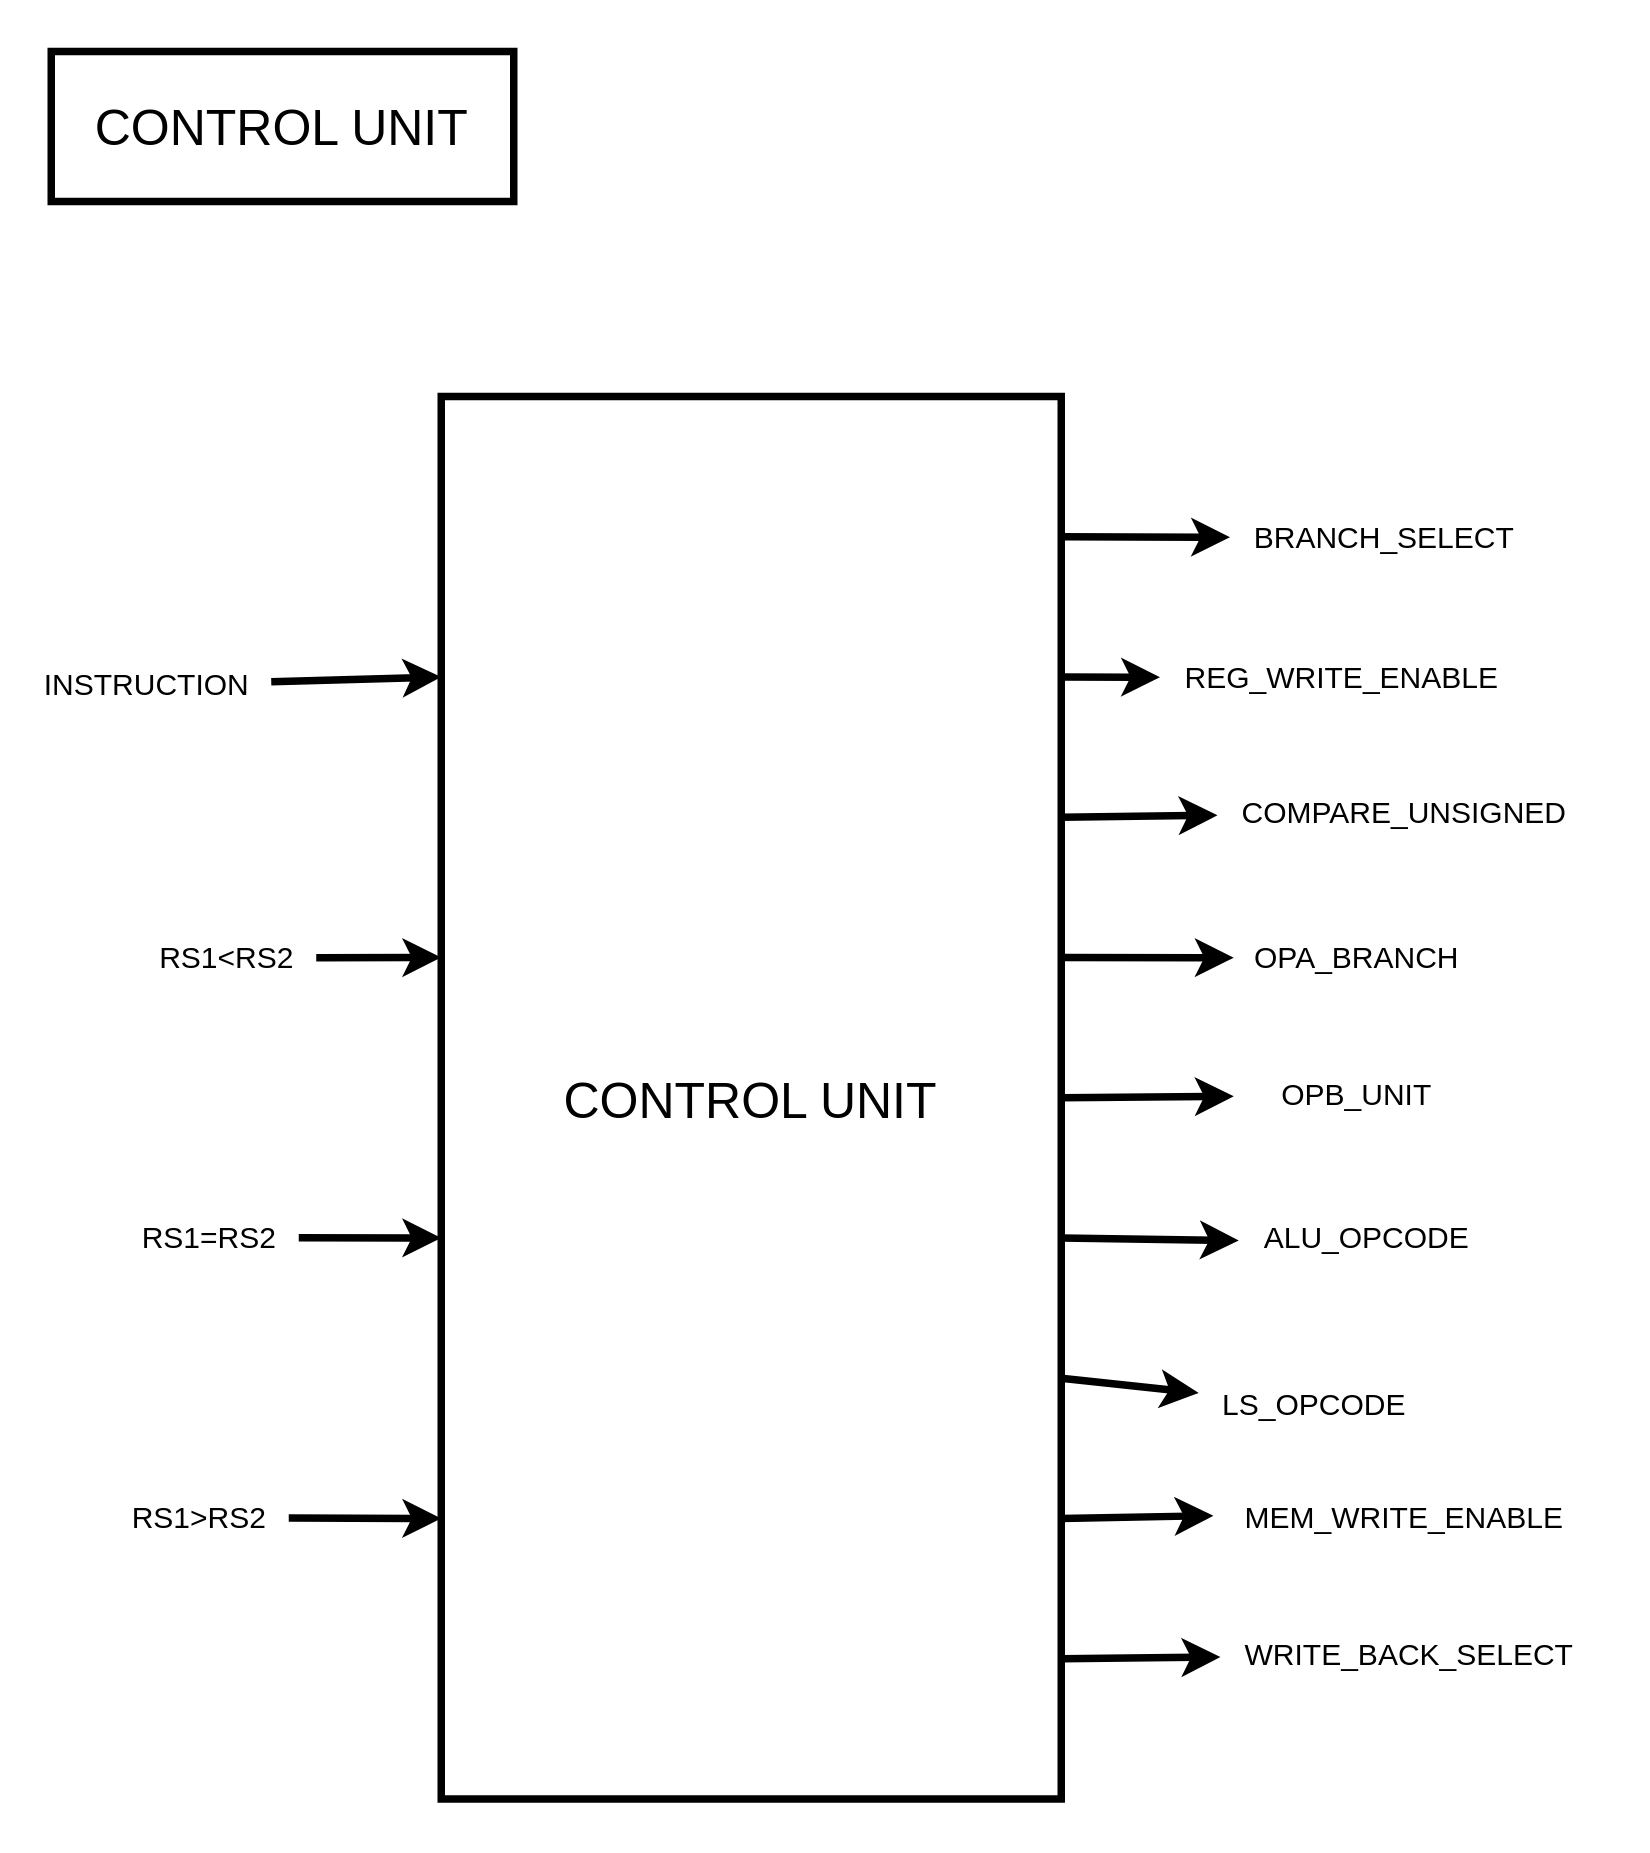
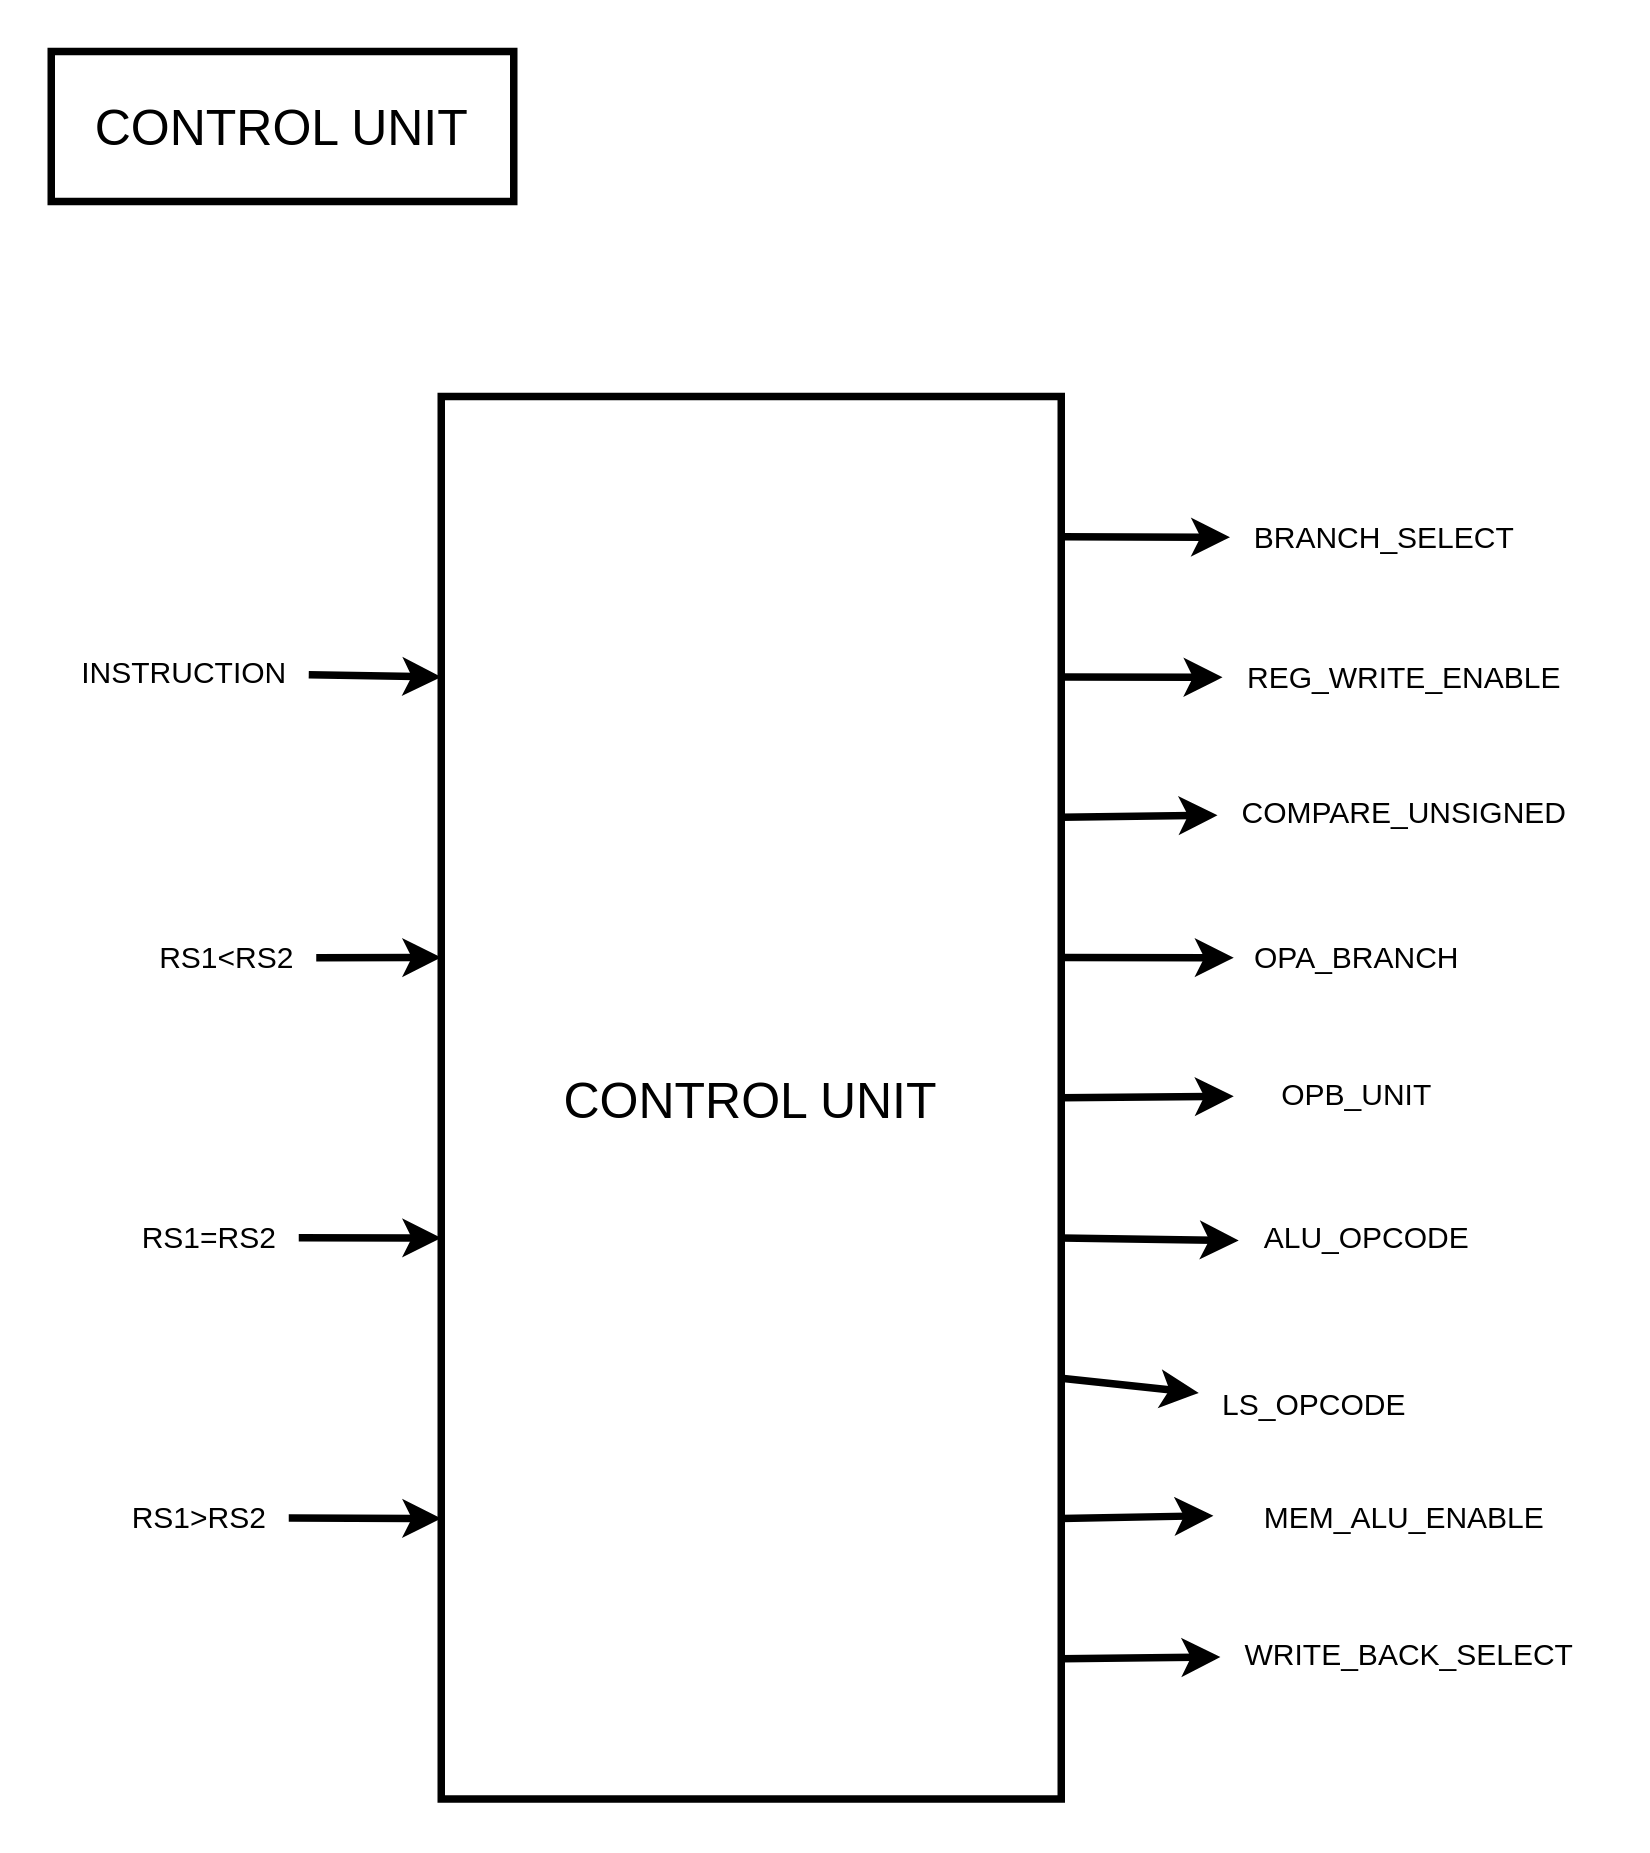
  <mxCell id="0" />
  <mxCell id="1" parent="0" />
  <mxCell id="2" style="edgeStyle=none;html=1;exitX=1;exitY=0.1;exitDx=0;exitDy=0;exitPerimeter=0;strokeWidth=3;" edge="1" parent="1" source="12" target="13"><mxGeometry relative="1" as="geometry" /></mxCell>
  <mxCell id="3" style="edgeStyle=none;html=1;exitX=1;exitY=0.2;exitDx=0;exitDy=0;exitPerimeter=0;strokeWidth=3;" edge="1" parent="1" source="12" target="14"><mxGeometry relative="1" as="geometry" /></mxCell>
  <mxCell id="4" style="edgeStyle=none;html=1;exitX=1;exitY=0.3;exitDx=0;exitDy=0;exitPerimeter=0;strokeWidth=3;" edge="1" parent="1" source="12" target="15"><mxGeometry relative="1" as="geometry" /></mxCell>
  <mxCell id="5" style="edgeStyle=none;html=1;exitX=1;exitY=0.4;exitDx=0;exitDy=0;exitPerimeter=0;strokeWidth=3;" edge="1" parent="1" source="12" target="16"><mxGeometry relative="1" as="geometry" /></mxCell>
  <mxCell id="6" style="edgeStyle=none;html=1;exitX=1;exitY=0.5;exitDx=0;exitDy=0;exitPerimeter=0;strokeWidth=3;" edge="1" parent="1" source="12" target="17"><mxGeometry relative="1" as="geometry" /></mxCell>
  <mxCell id="7" style="edgeStyle=none;html=1;exitX=1;exitY=0.6;exitDx=0;exitDy=0;exitPerimeter=0;entryX=-0.005;entryY=0.541;entryDx=0;entryDy=0;entryPerimeter=0;strokeWidth=3;" edge="1" parent="1" source="12" target="18"><mxGeometry relative="1" as="geometry" /></mxCell>
  <mxCell id="8" style="edgeStyle=none;html=1;exitX=1;exitY=0.7;exitDx=0;exitDy=0;exitPerimeter=0;strokeWidth=3;" edge="1" parent="1" source="12" target="19"><mxGeometry relative="1" as="geometry" /></mxCell>
  <mxCell id="9" style="edgeStyle=none;html=1;exitX=1;exitY=0.8;exitDx=0;exitDy=0;exitPerimeter=0;entryX=-0.018;entryY=0.469;entryDx=0;entryDy=0;entryPerimeter=0;strokeWidth=3;" edge="1" parent="1" source="12" target="20"><mxGeometry relative="1" as="geometry" /></mxCell>
  <mxCell id="10" style="edgeStyle=none;html=1;exitX=1;exitY=0.9;exitDx=0;exitDy=0;exitPerimeter=0;entryX=0.001;entryY=0.527;entryDx=0;entryDy=0;entryPerimeter=0;strokeWidth=3;" edge="1" parent="1" source="12" target="21"><mxGeometry relative="1" as="geometry" /></mxCell>
  <mxCell id="11" style="edgeStyle=none;html=1;strokeWidth=3;entryX=0;entryY=0.8;entryDx=0;entryDy=0;entryPerimeter=0;" edge="1" parent="1" source="26" target="12"><mxGeometry relative="1" as="geometry" /></mxCell>
  <mxCell id="12" value="CONTROL UNIT" style="whiteSpace=wrap;html=1;points=[[0,0,0,0,0],[0,0.2,0,0,0],[0,0.4,0,0,0],[0,0.6,0,0,0],[0,0.8,0,0,0],[0,1,0,0,0],[0.25,0,0,0,0],[0.25,1,0,0,0],[0.5,0,0,0,0],[0.5,1,0,0,0],[0.75,0,0,0,0],[0.75,1,0,0,0],[1,0,0,0,0],[1,0.1,0,0,0],[1,0.2,0,0,0],[1,0.3,0,0,0],[1,0.4,0,0,0],[1,0.5,0,0,0],[1,0.6,0,0,0],[1,0.7,0,0,0],[1,0.8,0,0,0],[1,0.9,0,0,0],[1,1,0,0,0]];strokeWidth=3;fontSize=20;" vertex="1" parent="1"><mxGeometry x="176" y="158" width="248" height="561" as="geometry" /></mxCell>
  <mxCell id="13" value="BRANCH_SELECT" style="text;html=1;align=center;verticalAlign=middle;resizable=0;points=[];autosize=1;strokeColor=none;fillColor=none;fontSize=12;strokeWidth=3;" vertex="1" parent="1"><mxGeometry x="491.5" y="201" width="123" height="27" as="geometry" /></mxCell>
- <mxCell id="14" value="REG_WRITE_ENABLE" style="text;html=1;align=center;verticalAlign=middle;resizable=0;points=[];autosize=1;strokeColor=none;fillColor=none;fontSize=12;strokeWidth=3;" vertex="1" parent="1"><mxGeometry x="463.5" y="257" width="144" height="27" as="geometry" /></mxCell>
+ <mxCell id="14" value="REG_WRITE_ENABLE" style="text;html=1;align=center;verticalAlign=middle;resizable=0;points=[];autosize=1;strokeColor=none;fillColor=none;fontSize=12;strokeWidth=3;" vertex="1" parent="1"><mxGeometry x="488.5" y="257" width="144" height="27" as="geometry" /></mxCell>
  <mxCell id="15" value="COMPARE_UNSIGNED" style="text;html=1;align=center;verticalAlign=middle;resizable=0;points=[];autosize=1;strokeColor=none;fillColor=none;fontSize=12;strokeWidth=3;" vertex="1" parent="1"><mxGeometry x="486.5" y="311" width="149" height="27" as="geometry" /></mxCell>
  <mxCell id="16" value="OPA_BRANCH" style="text;html=1;align=center;verticalAlign=middle;resizable=0;points=[];autosize=1;strokeColor=none;fillColor=none;fontSize=12;strokeWidth=3;" vertex="1" parent="1"><mxGeometry x="493" y="369" width="97" height="27" as="geometry" /></mxCell>
  <mxCell id="17" value="OPB_UNIT" style="text;html=1;align=center;verticalAlign=middle;resizable=0;points=[];autosize=1;strokeColor=none;fillColor=none;fontSize=12;strokeWidth=3;" vertex="1" parent="1"><mxGeometry x="493" y="424" width="98" height="27" as="geometry" /></mxCell>
  <mxCell id="18" value="ALU_OPCODE" style="text;html=1;align=center;verticalAlign=middle;resizable=0;points=[];autosize=1;strokeColor=none;fillColor=none;fontSize=12;strokeWidth=3;" vertex="1" parent="1"><mxGeometry x="495.5" y="481" width="101" height="27" as="geometry" /></mxCell>
  <mxCell id="19" value="LS_OPCODE" style="text;html=1;align=center;verticalAlign=middle;resizable=0;points=[];autosize=1;strokeColor=none;fillColor=none;fontSize=12;strokeWidth=3;" vertex="1" parent="1"><mxGeometry x="479" y="548" width="92" height="27" as="geometry" /></mxCell>
- <mxCell id="20" value="MEM_WRITE_ENABLE" style="text;html=1;align=center;verticalAlign=middle;resizable=0;points=[];autosize=1;strokeColor=none;fillColor=none;fontSize=12;strokeWidth=3;" vertex="1" parent="1"><mxGeometry x="487.5" y="593" width="146" height="27" as="geometry" /></mxCell>
+ <mxCell id="20" value="MEM_ALU_ENABLE" style="text;html=1;align=center;verticalAlign=middle;resizable=0;points=[];autosize=1;strokeColor=none;fillColor=none;fontSize=12;strokeWidth=3;" vertex="1" parent="1"><mxGeometry x="487.5" y="593" width="146" height="27" as="geometry" /></mxCell>
  <mxCell id="21" value="WRITE_BACK_SELECT" style="text;html=1;align=center;verticalAlign=middle;resizable=0;points=[];autosize=1;strokeColor=none;fillColor=none;fontSize=12;strokeWidth=3;" vertex="1" parent="1"><mxGeometry x="487.5" y="648" width="150" height="27" as="geometry" /></mxCell>
  <mxCell id="22" style="edgeStyle=none;html=1;entryX=0;entryY=0.4;entryDx=0;entryDy=0;entryPerimeter=0;strokeWidth=3;" edge="1" parent="1" source="23" target="12"><mxGeometry relative="1" as="geometry" /></mxCell>
  <mxCell id="23" value="RS1&amp;lt;RS2" style="text;html=1;align=center;verticalAlign=middle;resizable=0;points=[];autosize=1;strokeColor=none;fillColor=none;fontSize=12;strokeWidth=3;" vertex="1" parent="1"><mxGeometry x="53" y="369" width="73" height="27" as="geometry" /></mxCell>
  <mxCell id="24" style="edgeStyle=none;html=1;entryX=0;entryY=0.6;entryDx=0;entryDy=0;entryPerimeter=0;strokeWidth=3;" edge="1" parent="1" source="25" target="12"><mxGeometry relative="1" as="geometry" /></mxCell>
  <mxCell id="25" value="RS1=RS2" style="text;html=1;align=center;verticalAlign=middle;resizable=0;points=[];autosize=1;strokeColor=none;fillColor=none;fontSize=12;strokeWidth=3;" vertex="1" parent="1"><mxGeometry x="46" y="481" width="73" height="27" as="geometry" /></mxCell>
  <mxCell id="26" value="RS1&amp;gt;RS2" style="text;html=1;align=center;verticalAlign=middle;resizable=0;points=[];autosize=1;strokeColor=none;fillColor=none;fontSize=12;strokeWidth=3;" vertex="1" parent="1"><mxGeometry x="42" y="593" width="73" height="27" as="geometry" /></mxCell>
  <mxCell id="27" style="edgeStyle=none;html=1;strokeWidth=3;entryX=0;entryY=0.2;entryDx=0;entryDy=0;entryPerimeter=0;" edge="1" parent="1" source="28" target="12"><mxGeometry relative="1" as="geometry"><mxPoint x="94" y="305" as="targetPoint" /></mxGeometry></mxCell>
- <mxCell id="28" value="INSTRUCTION" style="text;html=1;align=center;verticalAlign=middle;resizable=0;points=[];autosize=1;strokeColor=none;fillColor=none;" vertex="1" parent="1"><mxGeometry x="7" y="260" width="101" height="27" as="geometry" /></mxCell>
+ <mxCell id="28" value="INSTRUCTION" style="text;html=1;align=center;verticalAlign=middle;resizable=0;points=[];autosize=1;strokeColor=none;fillColor=none;" vertex="1" parent="1"><mxGeometry x="22" y="255" width="101" height="27" as="geometry" /></mxCell>
  <mxCell id="29" value="CONTROL UNIT" style="whiteSpace=wrap;html=1;strokeWidth=3;fontSize=20;" vertex="1" parent="1"><mxGeometry x="20" y="20" width="185" height="60" as="geometry" /></mxCell>
